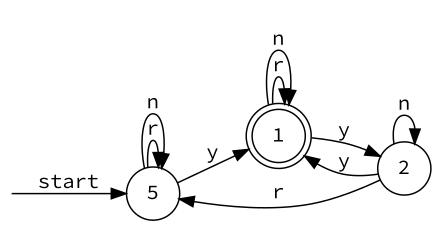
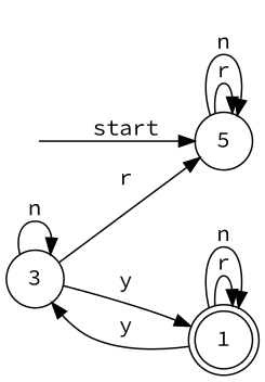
  digraph {
    fontname="Source Code Pro"
    rankdir=LR
    node [fontname="Source Code Pro" shape=circle]
    edge [fontname="Source Code Pro"]
    __start [shape=point style=invis]
    n2 [label=5]
    1 [shape=doublecircle]
-   2
+   2 [label=3]
    __start -> n2 [label=start]
    n2 -> n2 [label=r]
    n2 -> n2 [label=n]
-   n2 -> 1 [label=y]
    1 -> 1 [label=r]
    1 -> 1 [label=n]
    1 -> 2 [label=y]
    2 -> n2 [label=r]
    2 -> 1 [label=y]
    2 -> 2 [label=n]
  }
